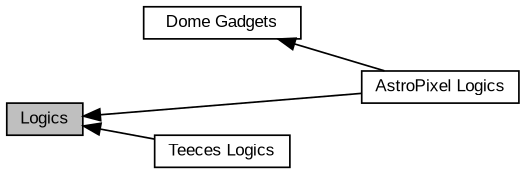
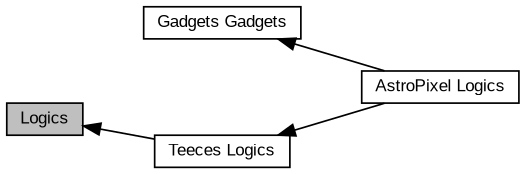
  digraph {
    fontname="Liberation Sans"
    rankdir=LR
    node [color=black fillcolor=white fontname="Liberation Sans" fontsize=10 shape=box style=filled]
    edge [dir=back fontname="Liberation Sans" fontsize=10 labelfontname=Helvetica labelfontsize=10 shape=plaintext style=solid]
    n1 [height=0.2 label="AstroPixel Logics" width=0.4]
-   n2 [height=0.2 label="Dome Gadgets" width=0.4]
+   n2 [height=0.2 label="Gadgets Gadgets" width=0.4]
    n3 [fillcolor=grey75 fontcolor=black height=0.2 label=Logics width=0.4]
    n4 [height=0.2 label="Teeces Logics" width=0.4]
    n2 -> n1
-   n3 -> n1
+   n4 -> n1
    n3 -> n4
  }
